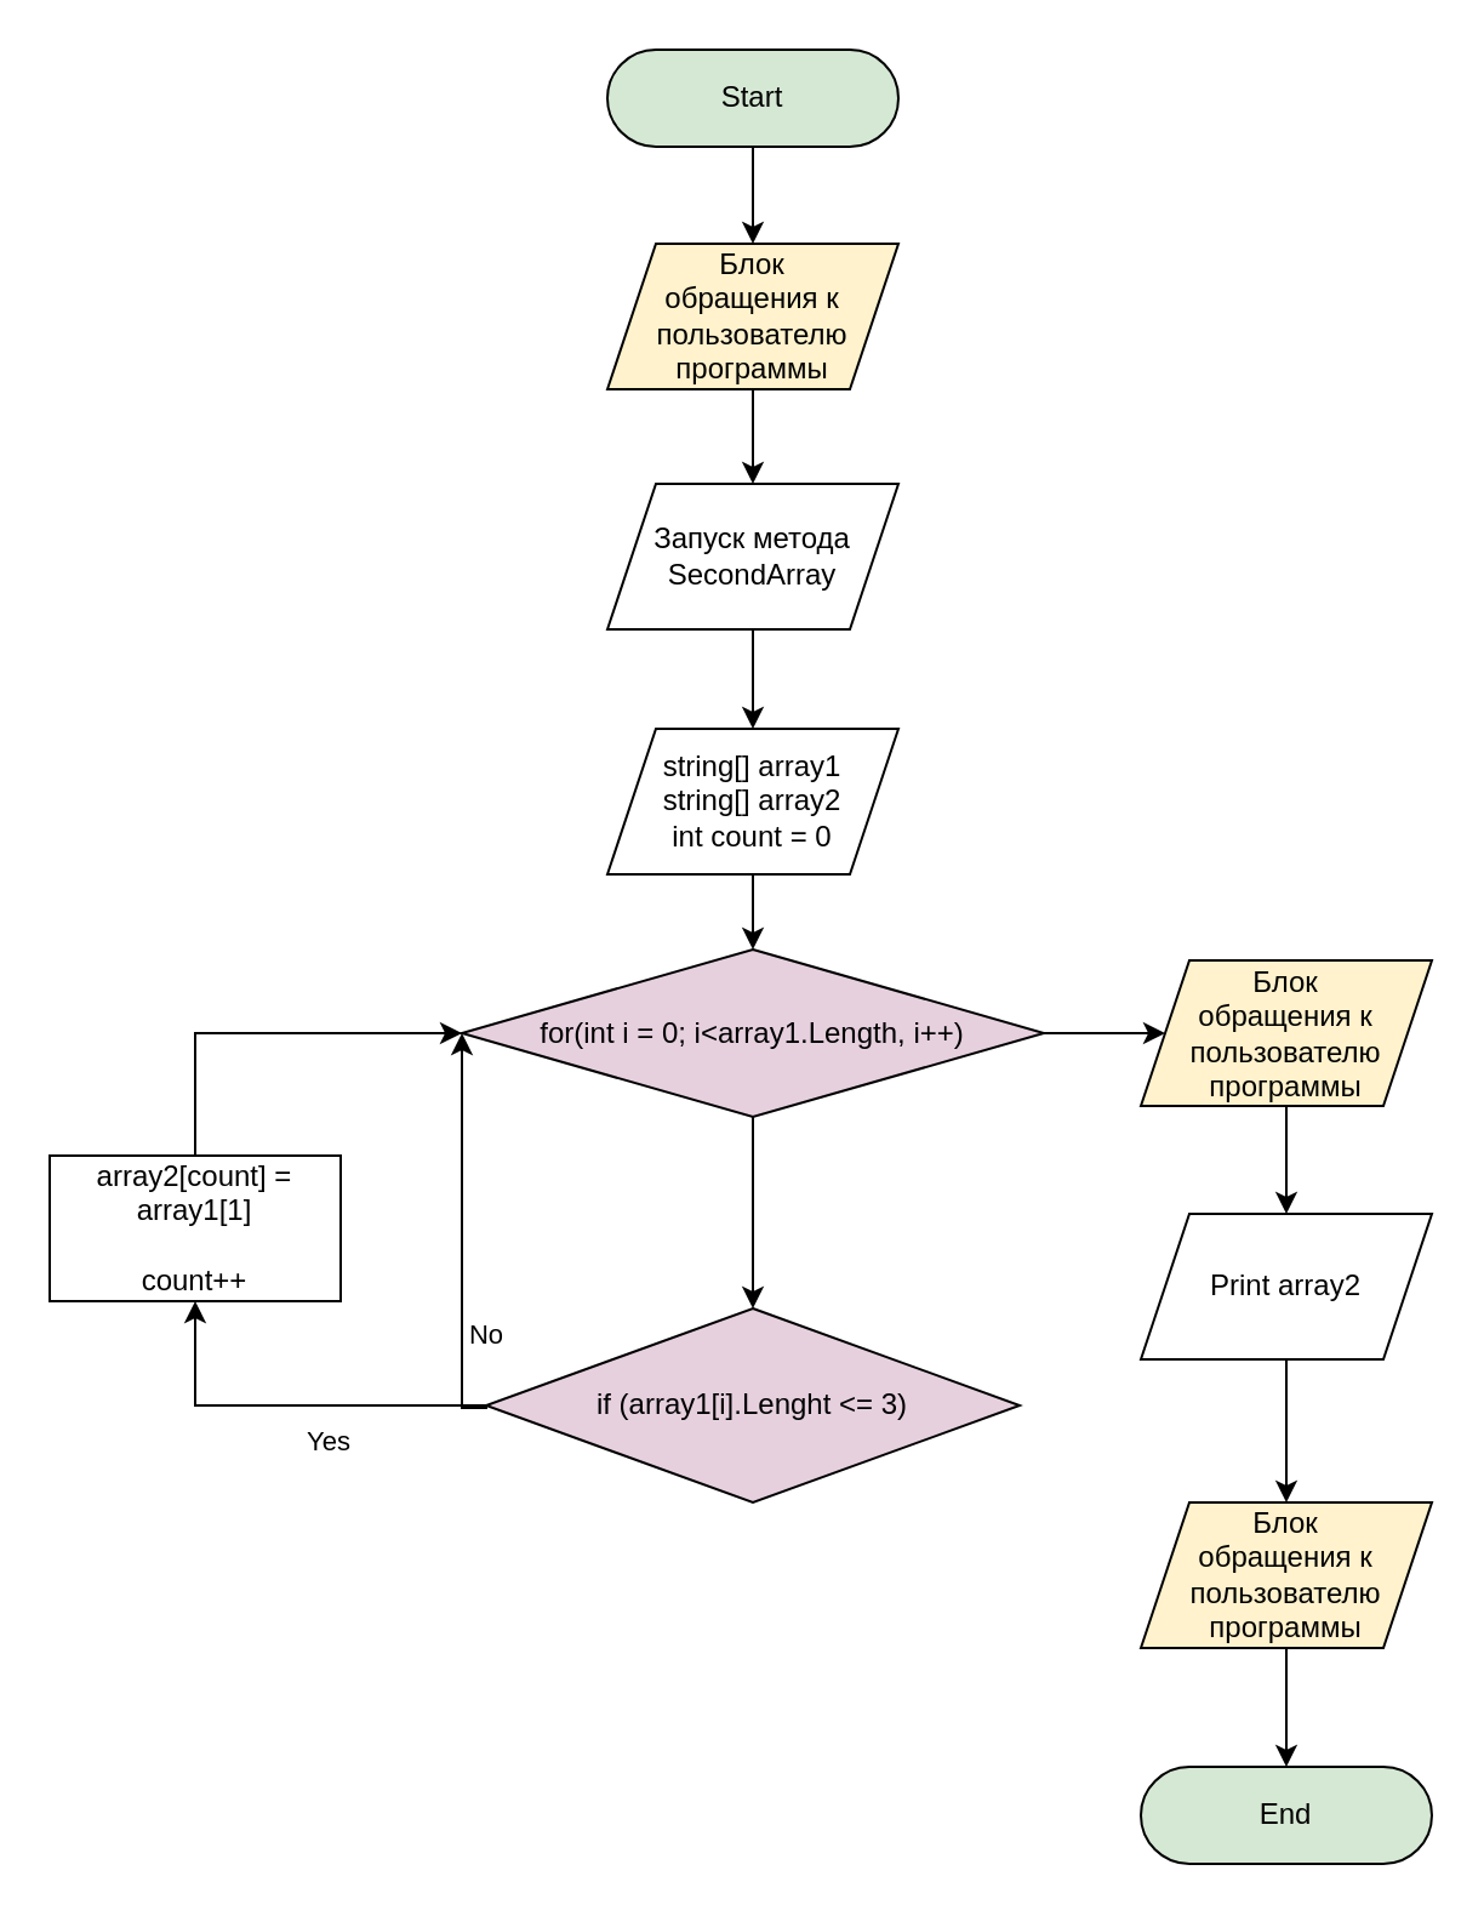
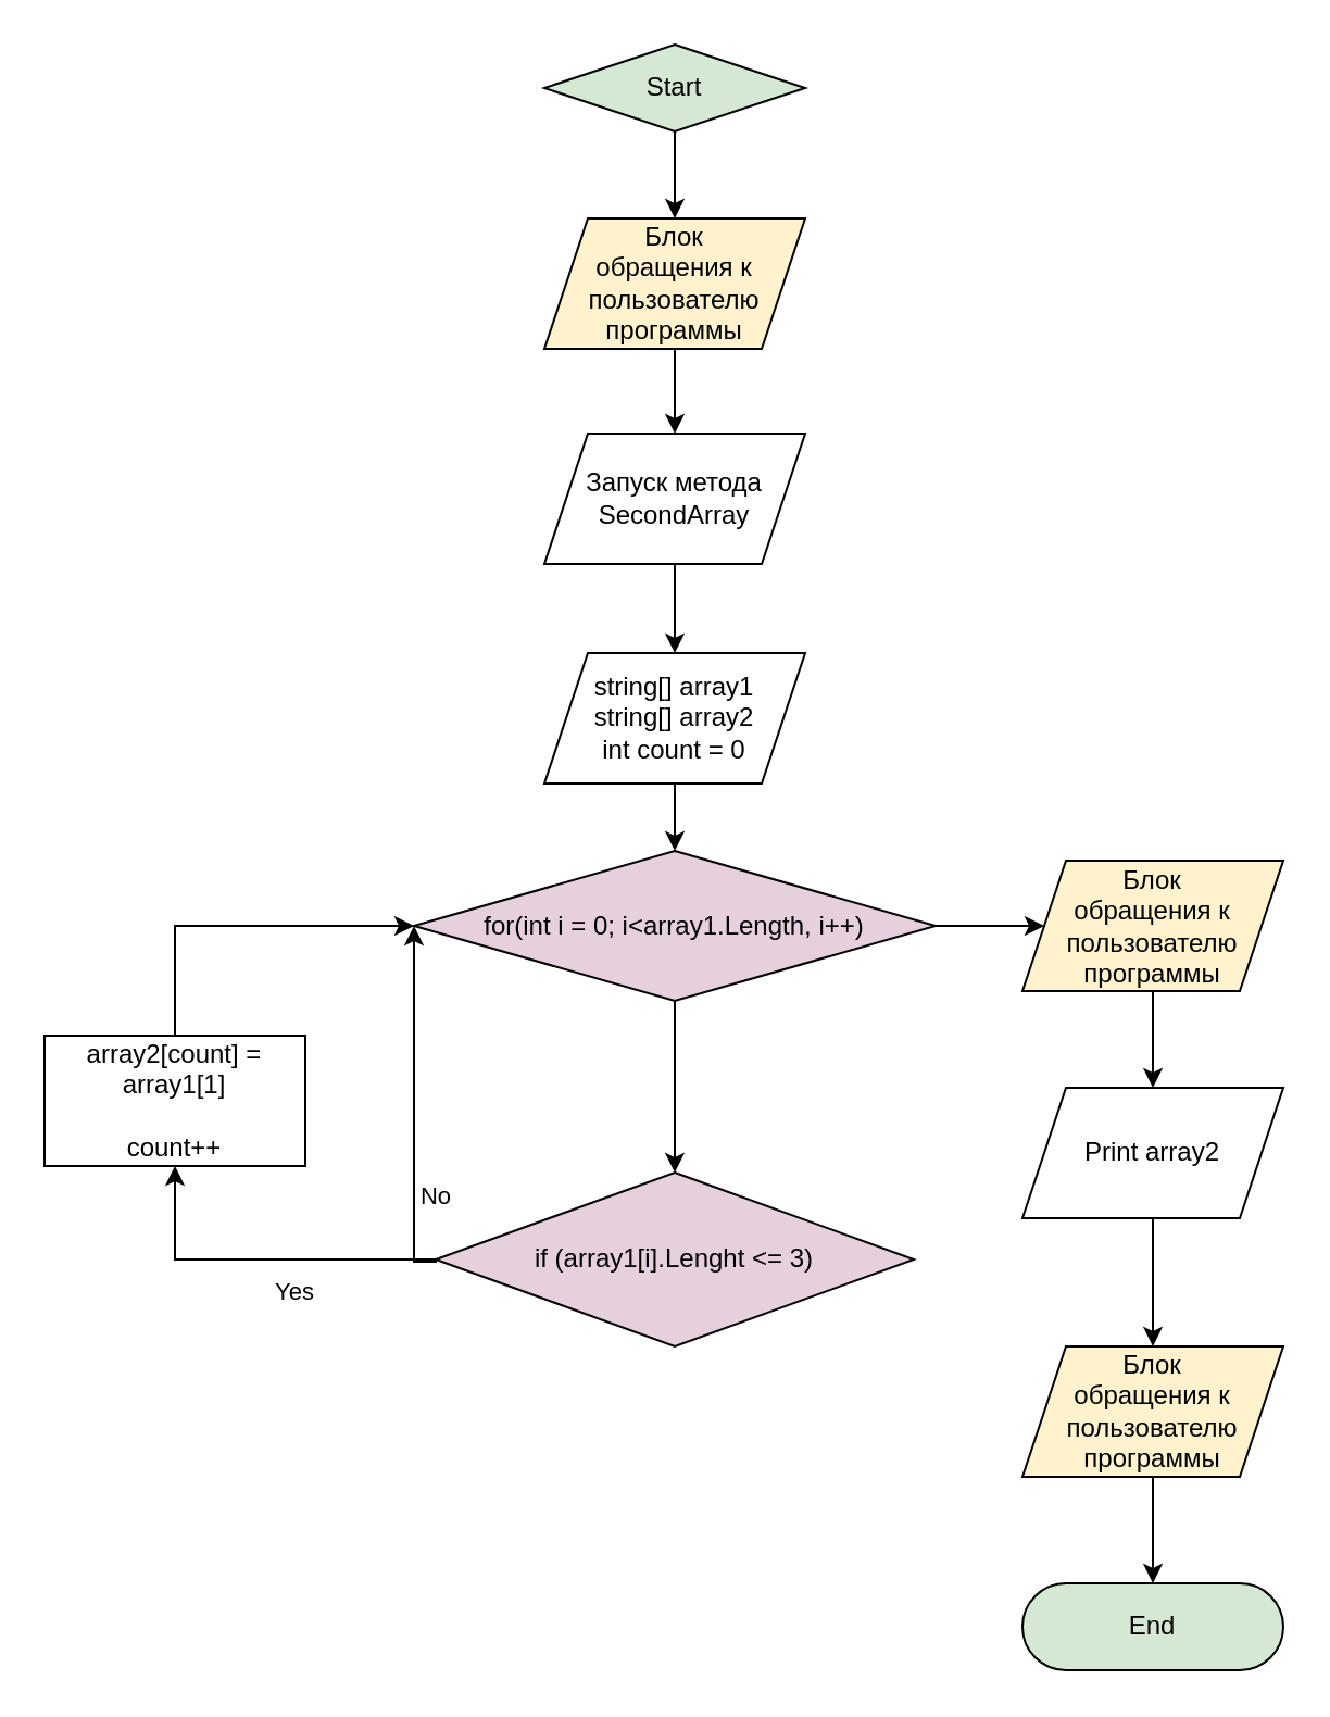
  <mxCell id="0" />
  <mxCell id="1" parent="0" />
  <mxCell id="2" value="" style="edgeStyle=orthogonalEdgeStyle;rounded=0;orthogonalLoop=1;jettySize=auto;html=1;fontSize=12;" edge="1" parent="1" source="3" target="20"><mxGeometry relative="1" as="geometry" /></mxCell>
- <mxCell id="3" value="Start" style="rounded=1;whiteSpace=wrap;html=1;arcSize=50;fillColor=#D5E8D4;" vertex="1" parent="1"><mxGeometry x="250" y="20" width="120" height="40" as="geometry" /></mxCell>
+ <mxCell id="3" value="Start" style="rhombus;whiteSpace=wrap;html=1;arcSize=50;fillColor=#D5E8D4;" vertex="1" parent="1"><mxGeometry x="250" y="20" width="120" height="40" as="geometry" /></mxCell>
  <mxCell id="4" value="" style="edgeStyle=orthogonalEdgeStyle;rounded=0;orthogonalLoop=1;jettySize=auto;html=1;" edge="1" parent="1" source="5" target="7"><mxGeometry relative="1" as="geometry" /></mxCell>
  <mxCell id="5" value="Запуск метода&lt;br&gt;SecondArray" style="shape=parallelogram;perimeter=parallelogramPerimeter;whiteSpace=wrap;html=1;fixedSize=1;" vertex="1" parent="1"><mxGeometry x="250" y="199" width="120" height="60" as="geometry" /></mxCell>
  <mxCell id="6" value="" style="edgeStyle=orthogonalEdgeStyle;rounded=0;orthogonalLoop=1;jettySize=auto;html=1;" edge="1" parent="1" source="7" target="10"><mxGeometry relative="1" as="geometry" /></mxCell>
  <mxCell id="7" value="string[] array1&lt;br&gt;string[] array2&lt;br&gt;int count = 0" style="shape=parallelogram;perimeter=parallelogramPerimeter;whiteSpace=wrap;html=1;fixedSize=1;" vertex="1" parent="1"><mxGeometry x="250" y="300" width="120" height="60" as="geometry" /></mxCell>
  <mxCell id="8" value="" style="edgeStyle=orthogonalEdgeStyle;rounded=0;orthogonalLoop=1;jettySize=auto;html=1;" edge="1" parent="1" source="10" target="11"><mxGeometry relative="1" as="geometry" /></mxCell>
  <mxCell id="9" value="" style="edgeStyle=orthogonalEdgeStyle;rounded=0;orthogonalLoop=1;jettySize=auto;html=1;fontSize=12;" edge="1" parent="1" source="10" target="22"><mxGeometry relative="1" as="geometry" /></mxCell>
  <mxCell id="10" value="for(int i = 0; i&amp;lt;array1.Length, i++)" style="rhombus;whiteSpace=wrap;html=1;fillColor=#E6D0DE;" vertex="1" parent="1"><mxGeometry x="190" y="391" width="240" height="69" as="geometry" /></mxCell>
  <mxCell id="11" value="if (array1[i].Lenght &amp;lt;= 3)" style="rhombus;whiteSpace=wrap;html=1;fillColor=#E6D0DE;" vertex="1" parent="1"><mxGeometry x="200" y="539" width="220" height="80" as="geometry" /></mxCell>
  <mxCell id="12" value="array2[count] = array1[1]&lt;br&gt;&lt;br&gt;count++" style="whiteSpace=wrap;html=1;" vertex="1" parent="1"><mxGeometry x="20" y="476" width="120" height="60" as="geometry" /></mxCell>
  <mxCell id="13" value="Yes" style="endArrow=classic;html=1;rounded=0;entryX=0.5;entryY=1;entryDx=0;entryDy=0;exitX=0;exitY=0.5;exitDx=0;exitDy=0;edgeStyle=orthogonalEdgeStyle;" edge="1" parent="1" source="11" target="12"><mxGeometry x="-0.2" y="15" width="50" height="50" relative="1" as="geometry"><mxPoint x="-30" y="781" as="sourcePoint" /><mxPoint x="20" y="731" as="targetPoint" /><mxPoint as="offset" /></mxGeometry></mxCell>
  <mxCell id="14" value="" style="endArrow=classic;html=1;rounded=0;entryX=0;entryY=0.5;entryDx=0;entryDy=0;exitX=0.5;exitY=0;exitDx=0;exitDy=0;edgeStyle=orthogonalEdgeStyle;" edge="1" parent="1" source="12" target="10"><mxGeometry width="50" height="50" relative="1" as="geometry"><mxPoint x="130" y="531" as="sourcePoint" /><mxPoint x="180" y="481" as="targetPoint" /></mxGeometry></mxCell>
  <mxCell id="15" value="No" style="endArrow=classic;html=1;rounded=0;entryX=0;entryY=0.5;entryDx=0;entryDy=0;exitX=0;exitY=0.5;exitDx=0;exitDy=0;edgeStyle=orthogonalEdgeStyle;" edge="1" parent="1" source="11" target="10"><mxGeometry x="-0.5" y="-10" width="50" height="50" relative="1" as="geometry"><mxPoint x="150" y="561" as="sourcePoint" /><mxPoint x="200" y="511" as="targetPoint" /><Array as="points"><mxPoint x="200" y="580" /><mxPoint x="190" y="580" /></Array><mxPoint as="offset" /></mxGeometry></mxCell>
  <mxCell id="16" value="" style="edgeStyle=orthogonalEdgeStyle;rounded=0;orthogonalLoop=1;jettySize=auto;html=1;fontSize=12;" edge="1" parent="1" source="17" target="24"><mxGeometry relative="1" as="geometry" /></mxCell>
  <mxCell id="17" value="Print array2" style="shape=parallelogram;perimeter=parallelogramPerimeter;whiteSpace=wrap;html=1;fixedSize=1;" vertex="1" parent="1"><mxGeometry x="470" y="500" width="120" height="60" as="geometry" /></mxCell>
  <mxCell id="18" value="End" style="rounded=1;whiteSpace=wrap;html=1;arcSize=50;fillColor=#D5E8D4;" vertex="1" parent="1"><mxGeometry x="470" y="728" width="120" height="40" as="geometry" /></mxCell>
  <mxCell id="19" value="" style="edgeStyle=orthogonalEdgeStyle;rounded=0;orthogonalLoop=1;jettySize=auto;html=1;fontSize=12;" edge="1" parent="1" source="20" target="5"><mxGeometry relative="1" as="geometry" /></mxCell>
  <mxCell id="20" value="Блок &lt;br&gt;обращения к пользователю программы" style="shape=parallelogram;perimeter=parallelogramPerimeter;whiteSpace=wrap;html=1;fixedSize=1;fillColor=#FFF2CC;" vertex="1" parent="1"><mxGeometry x="250" y="100" width="120" height="60" as="geometry" /></mxCell>
  <mxCell id="21" value="" style="edgeStyle=orthogonalEdgeStyle;rounded=0;orthogonalLoop=1;jettySize=auto;html=1;fontSize=12;" edge="1" parent="1" source="22" target="17"><mxGeometry relative="1" as="geometry" /></mxCell>
  <mxCell id="22" value="Блок &lt;br&gt;обращения к пользователю программы" style="shape=parallelogram;perimeter=parallelogramPerimeter;whiteSpace=wrap;html=1;fixedSize=1;fillColor=#FFF2CC;" vertex="1" parent="1"><mxGeometry x="470" y="395.5" width="120" height="60" as="geometry" /></mxCell>
  <mxCell id="23" value="" style="edgeStyle=orthogonalEdgeStyle;rounded=0;orthogonalLoop=1;jettySize=auto;html=1;fontSize=12;" edge="1" parent="1" source="24" target="18"><mxGeometry relative="1" as="geometry" /></mxCell>
  <mxCell id="24" value="Блок &lt;br&gt;обращения к пользователю программы" style="shape=parallelogram;perimeter=parallelogramPerimeter;whiteSpace=wrap;html=1;fixedSize=1;fillColor=#FFF2CC;" vertex="1" parent="1"><mxGeometry x="470" y="619" width="120" height="60" as="geometry" /></mxCell>
